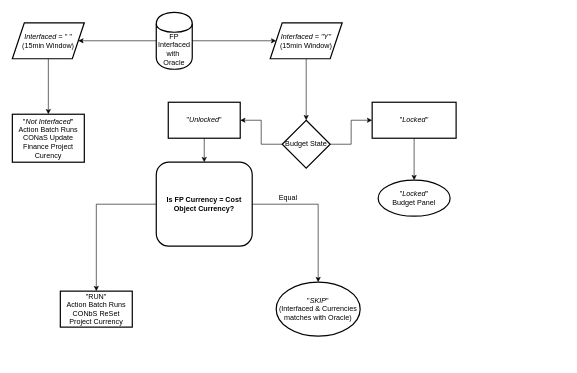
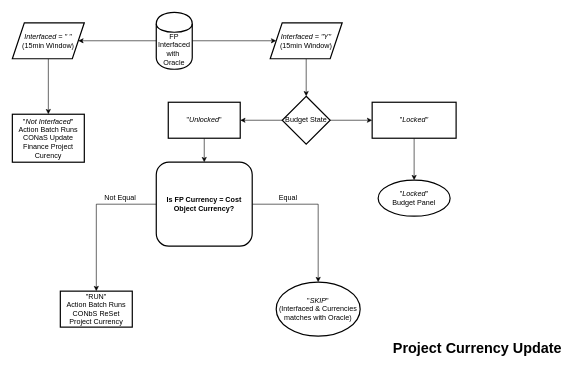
  <mxCell id="0" />
  <mxCell id="1" parent="0" />
  <mxCell id="2" value="" style="edgeStyle=orthogonalEdgeStyle;rounded=0;orthogonalLoop=1;jettySize=auto;html=1;" edge="1" parent="1" source="4" target="6"><mxGeometry relative="1" as="geometry" /></mxCell>
  <mxCell id="3" value="" style="edgeStyle=orthogonalEdgeStyle;rounded=0;orthogonalLoop=1;jettySize=auto;html=1;" edge="1" parent="1" source="4" target="25"><mxGeometry relative="1" as="geometry" /></mxCell>
  <mxCell id="4" value="FP Interfaced&lt;br&gt;with&amp;nbsp;&lt;br&gt;Oracle&lt;br&gt;" style="shape=cylinder;whiteSpace=wrap;html=1;boundedLbl=1;backgroundOutline=1;strokeWidth=2;" vertex="1" parent="1"><mxGeometry x="260" y="20" width="60" height="95" as="geometry" /></mxCell>
  <mxCell id="5" value="" style="edgeStyle=orthogonalEdgeStyle;rounded=0;orthogonalLoop=1;jettySize=auto;html=1;" edge="1" parent="1" source="6" target="7"><mxGeometry relative="1" as="geometry" /></mxCell>
  <mxCell id="6" value="&lt;i&gt;Interfaced = &quot; &quot;&lt;/i&gt;&lt;br&gt;(15min Window)" style="shape=parallelogram;perimeter=parallelogramPerimeter;whiteSpace=wrap;html=1;fixedSize=1;strokeWidth=2;" vertex="1" parent="1"><mxGeometry x="20" y="37.5" width="120" height="60" as="geometry" /></mxCell>
  <mxCell id="7" value="&quot;&lt;i&gt;Not Interfaced&lt;/i&gt;&quot;&lt;br&gt;Action Batch Runs&lt;br&gt;CONaS Update Finance Project Curency" style="whiteSpace=wrap;html=1;strokeWidth=2;" vertex="1" parent="1"><mxGeometry x="20" y="190" width="120" height="80" as="geometry" /></mxCell>
  <mxCell id="8" value="" style="edgeStyle=orthogonalEdgeStyle;rounded=0;orthogonalLoop=1;jettySize=auto;html=1;startArrow=none;" edge="1" parent="1" source="20" target="12"><mxGeometry relative="1" as="geometry"><mxPoint x="520" y="200" as="sourcePoint" /></mxGeometry></mxCell>
  <mxCell id="9" value="" style="edgeStyle=orthogonalEdgeStyle;rounded=0;orthogonalLoop=1;jettySize=auto;html=1;" edge="1" parent="1" source="10" target="18"><mxGeometry relative="1" as="geometry" /></mxCell>
  <mxCell id="10" value="&quot;&lt;i&gt;Locked&quot;&lt;/i&gt;" style="whiteSpace=wrap;html=1;strokeWidth=2;" vertex="1" parent="1"><mxGeometry x="620" y="170" width="140" height="60" as="geometry" /></mxCell>
  <mxCell id="11" value="" style="edgeStyle=orthogonalEdgeStyle;rounded=0;orthogonalLoop=1;jettySize=auto;html=1;" edge="1" parent="1" source="12" target="15"><mxGeometry relative="1" as="geometry" /></mxCell>
  <mxCell id="12" value="&quot;&lt;i&gt;Unlocked&lt;/i&gt;&quot;" style="whiteSpace=wrap;html=1;strokeWidth=2;" vertex="1" parent="1"><mxGeometry x="280" y="170" width="120" height="60" as="geometry" /></mxCell>
  <mxCell id="13" value="" style="edgeStyle=orthogonalEdgeStyle;rounded=0;orthogonalLoop=1;jettySize=auto;html=1;" edge="1" parent="1" source="15" target="17"><mxGeometry relative="1" as="geometry" /></mxCell>
  <mxCell id="14" value="" style="edgeStyle=orthogonalEdgeStyle;rounded=0;orthogonalLoop=1;jettySize=auto;html=1;" edge="1" parent="1" source="15" target="16"><mxGeometry relative="1" as="geometry" /></mxCell>
  <mxCell id="15" value="&lt;b&gt;Is FP Currency = Cost Object Currency?&lt;/b&gt;" style="whiteSpace=wrap;html=1;strokeWidth=2;rounded=1;" vertex="1" parent="1"><mxGeometry x="260" y="270" width="160" height="140" as="geometry" /></mxCell>
  <mxCell id="16" value="&quot;&lt;i&gt;SKIP&lt;/i&gt;&quot;&lt;br&gt;(Interfaced &amp;amp; Currencies matches with Oracle)" style="ellipse;whiteSpace=wrap;html=1;strokeWidth=2;" vertex="1" parent="1"><mxGeometry x="460" y="470" width="140" height="90" as="geometry" /></mxCell>
  <mxCell id="17" value="&quot;RUN&quot;&lt;br&gt;Action Batch Runs&lt;br&gt;CONbS ReSet Project Currency" style="whiteSpace=wrap;html=1;strokeWidth=2;" vertex="1" parent="1"><mxGeometry x="100" y="485" width="120" height="60" as="geometry" /></mxCell>
  <mxCell id="18" value="&quot;&lt;i&gt;Locked&lt;/i&gt;&quot;&lt;br&gt;Budget Panel" style="ellipse;whiteSpace=wrap;html=1;strokeWidth=2;" vertex="1" parent="1"><mxGeometry x="630" y="300" width="120" height="60" as="geometry" /></mxCell>
  <mxCell id="19" value="" style="edgeStyle=orthogonalEdgeStyle;rounded=0;orthogonalLoop=1;jettySize=auto;html=1;" edge="1" parent="1" source="20" target="10"><mxGeometry relative="1" as="geometry" /></mxCell>
- <mxCell id="20" value="Budget State" style="rhombus;whiteSpace=wrap;html=1;strokeWidth=2;" vertex="1" parent="1"><mxGeometry x="470" y="200" width="80" height="80" as="geometry" /></mxCell>
+ <mxCell id="20" value="Budget State" style="rhombus;whiteSpace=wrap;html=1;strokeWidth=2;" vertex="1" parent="1"><mxGeometry x="470" y="160" width="80" height="80" as="geometry" /></mxCell>
+ <mxCell id="21" value="Not Equal" style="text;html=1;strokeColor=none;fillColor=none;align=center;verticalAlign=middle;whiteSpace=wrap;rounded=0;" vertex="1" parent="1"><mxGeometry x="170" y="320" width="60" height="20" as="geometry" /></mxCell>
  <mxCell id="22" value="Equal" style="text;html=1;strokeColor=none;fillColor=none;align=center;verticalAlign=middle;whiteSpace=wrap;rounded=0;" vertex="1" parent="1"><mxGeometry x="450" y="320" width="60" height="20" as="geometry" /></mxCell>
+ <mxCell id="23" value="&lt;h1&gt;Project Currency Update&lt;/h1&gt;" style="text;html=1;strokeColor=none;fillColor=none;spacing=5;spacingTop=-20;whiteSpace=wrap;overflow=hidden;rounded=0;" vertex="1" parent="1"><mxGeometry x="650" y="560" width="290" height="40" as="geometry" /></mxCell>
  <mxCell id="24" value="" style="edgeStyle=orthogonalEdgeStyle;rounded=0;orthogonalLoop=1;jettySize=auto;html=1;" edge="1" parent="1" source="25" target="20"><mxGeometry relative="1" as="geometry" /></mxCell>
  <mxCell id="25" value="&lt;i&gt;Interfaced = &quot;Y&quot;&lt;/i&gt;&lt;br&gt;(15min Window)" style="shape=parallelogram;perimeter=parallelogramPerimeter;whiteSpace=wrap;html=1;fixedSize=1;strokeWidth=2;" vertex="1" parent="1"><mxGeometry x="450" y="37.5" width="120" height="60" as="geometry" /></mxCell>
